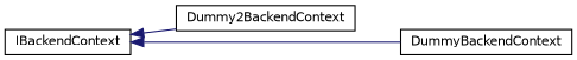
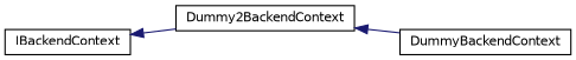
  digraph {
    rankdir=LR
    node [color=black fillcolor=white fontname=Helvetica fontsize=10 shape=record style=filled]
    edge [color=midnightblue dir=back fontname=Helvetica fontsize=10 labelfontname=Helvetica labelfontsize=10 style=solid]
    n1 [height=0.2 label=IBackendContext width=0.4]
    n2 [height=0.2 label=Dummy2BackendContext width=0.4]
    n3 [height=0.2 label=DummyBackendContext width=0.4]
    n1 -> n2
-   n1 -> n3
+   n2 -> n3
  }
